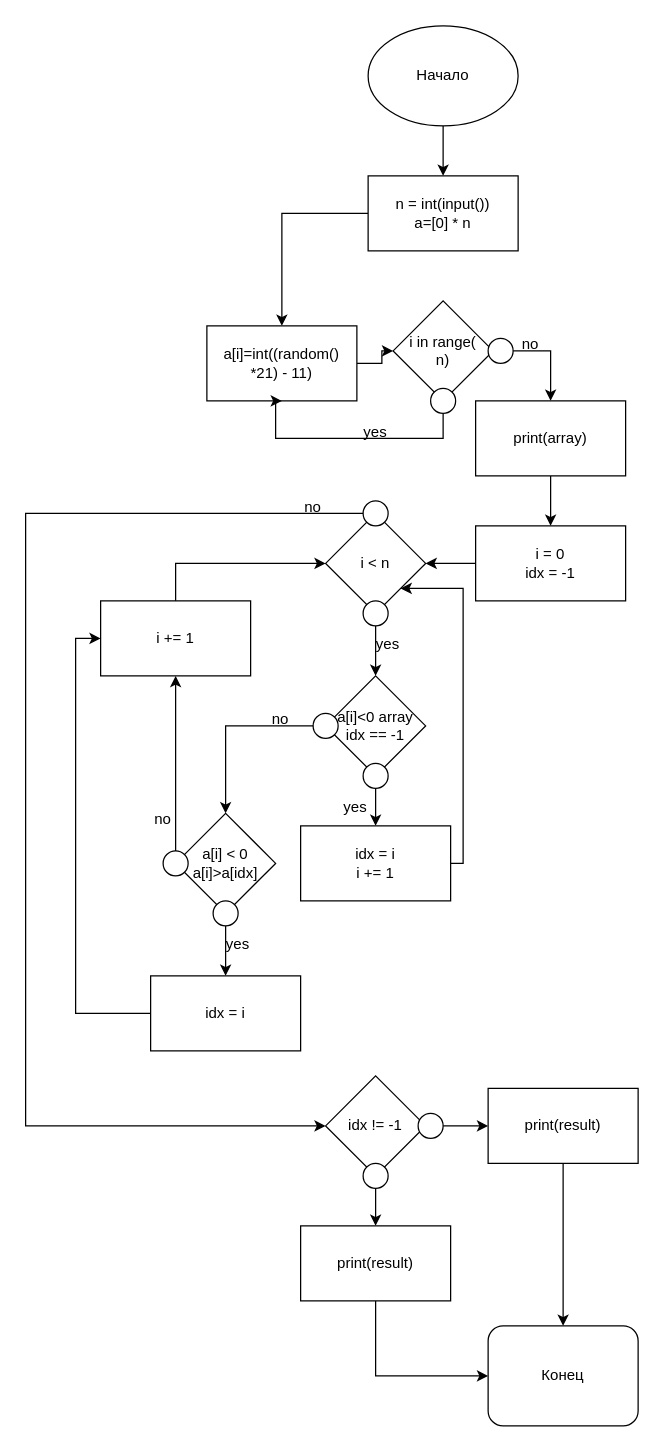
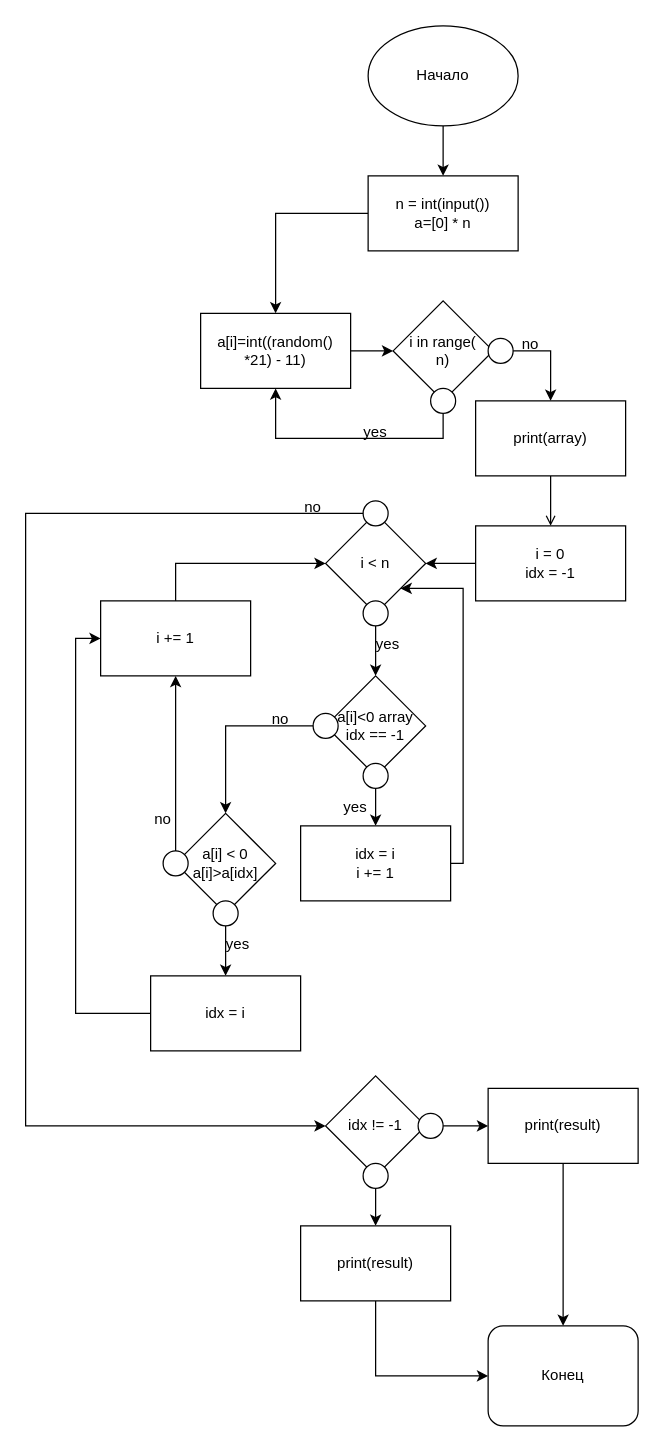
  <mxCell id="0" />
  <mxCell id="1" parent="0" />
  <mxCell id="2" value="" style="edgeStyle=orthogonalEdgeStyle;rounded=0;orthogonalLoop=1;jettySize=auto;html=1;" edge="1" parent="1" source="3" target="5"><mxGeometry relative="1" as="geometry" /></mxCell>
  <mxCell id="3" value="Начало" style="ellipse;whiteSpace=wrap;html=1;" vertex="1" parent="1"><mxGeometry x="294" width="120" height="80" as="geometry" y="20" /></mxCell>
  <mxCell id="4" value="" style="edgeStyle=orthogonalEdgeStyle;rounded=0;orthogonalLoop=1;jettySize=auto;html=1;" edge="1" parent="1" source="5" target="8"><mxGeometry relative="1" as="geometry" /></mxCell>
  <mxCell id="5" value="n = int(input())&lt;br&gt;a=[0] * n" style="rounded=0;whiteSpace=wrap;html=1;" vertex="1" parent="1"><mxGeometry x="294" y="140" width="120" height="60" as="geometry" /></mxCell>
  <mxCell id="6" value="i in range(&lt;br&gt;n)" style="rhombus;whiteSpace=wrap;html=1;" vertex="1" parent="1"><mxGeometry x="314" y="240" width="80" height="80" as="geometry" /></mxCell>
  <mxCell id="7" value="" style="edgeStyle=orthogonalEdgeStyle;rounded=0;orthogonalLoop=1;jettySize=auto;html=1;" edge="1" parent="1" source="8" target="6"><mxGeometry relative="1" as="geometry" /></mxCell>
- <mxCell id="8" value="a[i]=int((random()&lt;br&gt;*21) - 11)" style="rounded=0;whiteSpace=wrap;html=1;" vertex="1" parent="1"><mxGeometry x="165" y="260" width="120" height="60" as="geometry" /></mxCell>
+ <mxCell id="8" value="a[i]=int((random()&lt;br&gt;*21) - 11)" style="rounded=0;whiteSpace=wrap;html=1;" vertex="1" parent="1"><mxGeometry x="160" y="250" width="120" height="60" as="geometry" /></mxCell>
  <mxCell id="9" style="edgeStyle=orthogonalEdgeStyle;rounded=0;orthogonalLoop=1;jettySize=auto;html=1;entryX=0.5;entryY=1;entryDx=0;entryDy=0;exitX=0.5;exitY=1;exitDx=0;exitDy=0;" edge="1" parent="1" source="10" target="8"><mxGeometry relative="1" as="geometry"><Array as="points"><mxPoint x="354" y="350" /><mxPoint x="220" y="350" /></Array></mxGeometry></mxCell>
  <mxCell id="10" value="" style="ellipse;whiteSpace=wrap;html=1;aspect=fixed;" vertex="1" parent="1"><mxGeometry x="344" y="310" width="20" height="20" as="geometry" /></mxCell>
  <mxCell id="11" style="edgeStyle=orthogonalEdgeStyle;rounded=0;orthogonalLoop=1;jettySize=auto;html=1;entryX=0.5;entryY=0;entryDx=0;entryDy=0;exitX=1;exitY=0.5;exitDx=0;exitDy=0;" edge="1" parent="1" source="12" target="15"><mxGeometry relative="1" as="geometry" /></mxCell>
  <mxCell id="12" value="" style="ellipse;whiteSpace=wrap;html=1;aspect=fixed;" vertex="1" parent="1"><mxGeometry x="390" y="270" width="20" height="20" as="geometry" /></mxCell>
  <mxCell id="13" value="yes" style="text;html=1;strokeColor=none;fillColor=none;align=center;verticalAlign=middle;whiteSpace=wrap;rounded=0;" vertex="1" parent="1"><mxGeometry x="270" y="330" width="60" height="30" as="geometry" /></mxCell>
- <mxCell id="14" value="" style="edgeStyle=orthogonalEdgeStyle;rounded=0;orthogonalLoop=1;jettySize=auto;html=1;" edge="1" parent="1" source="15" target="18"><mxGeometry relative="1" as="geometry" /></mxCell>
+ <mxCell id="14" value="" style="edgeStyle=orthogonalEdgeStyle;rounded=0;orthogonalLoop=1;jettySize=auto;html=1;endArrow=open;" edge="1" parent="1" source="15" target="18"><mxGeometry relative="1" as="geometry" /></mxCell>
  <mxCell id="15" value="print(array)" style="rounded=0;whiteSpace=wrap;html=1;" vertex="1" parent="1"><mxGeometry x="380" y="320" width="120" height="60" as="geometry" /></mxCell>
  <mxCell id="16" value="no" style="text;html=1;strokeColor=none;fillColor=none;align=center;verticalAlign=middle;whiteSpace=wrap;rounded=0;" vertex="1" parent="1"><mxGeometry x="394" y="260" width="60" height="30" as="geometry" /></mxCell>
  <mxCell id="17" value="" style="edgeStyle=orthogonalEdgeStyle;rounded=0;orthogonalLoop=1;jettySize=auto;html=1;" edge="1" parent="1" source="18" target="19"><mxGeometry relative="1" as="geometry" /></mxCell>
  <mxCell id="18" value="i = 0&lt;br&gt;idx = -1" style="rounded=0;whiteSpace=wrap;html=1;" vertex="1" parent="1"><mxGeometry x="380" y="420" width="120" height="60" as="geometry" /></mxCell>
  <mxCell id="19" value="i &amp;lt; n" style="rhombus;whiteSpace=wrap;html=1;" vertex="1" parent="1"><mxGeometry x="260" y="410" width="80" height="80" as="geometry" /></mxCell>
  <mxCell id="20" value="a[i]&amp;lt;0 array&lt;br&gt;idx == -1" style="rhombus;whiteSpace=wrap;html=1;" vertex="1" parent="1"><mxGeometry x="260" y="540" width="80" height="80" as="geometry" /></mxCell>
  <mxCell id="21" value="" style="edgeStyle=orthogonalEdgeStyle;rounded=0;orthogonalLoop=1;jettySize=auto;html=1;" edge="1" parent="1" source="22" target="20"><mxGeometry relative="1" as="geometry" /></mxCell>
  <mxCell id="22" value="" style="ellipse;whiteSpace=wrap;html=1;aspect=fixed;" vertex="1" parent="1"><mxGeometry x="290" y="480" width="20" height="20" as="geometry" /></mxCell>
  <mxCell id="23" value="yes" style="text;html=1;strokeColor=none;fillColor=none;align=center;verticalAlign=middle;whiteSpace=wrap;rounded=0;" vertex="1" parent="1"><mxGeometry x="280" y="500" width="60" height="30" as="geometry" /></mxCell>
  <mxCell id="24" value="" style="edgeStyle=orthogonalEdgeStyle;rounded=0;orthogonalLoop=1;jettySize=auto;html=1;" edge="1" parent="1" source="25" target="29"><mxGeometry relative="1" as="geometry" /></mxCell>
  <mxCell id="25" value="" style="ellipse;whiteSpace=wrap;html=1;aspect=fixed;" vertex="1" parent="1"><mxGeometry x="290" y="610" width="20" height="20" as="geometry" /></mxCell>
  <mxCell id="26" style="edgeStyle=orthogonalEdgeStyle;rounded=0;orthogonalLoop=1;jettySize=auto;html=1;entryX=0.5;entryY=0;entryDx=0;entryDy=0;" edge="1" parent="1" source="27" target="31"><mxGeometry relative="1" as="geometry" /></mxCell>
  <mxCell id="27" value="" style="ellipse;whiteSpace=wrap;html=1;aspect=fixed;" vertex="1" parent="1"><mxGeometry x="250" y="570" width="20" height="20" as="geometry" /></mxCell>
  <mxCell id="28" style="edgeStyle=orthogonalEdgeStyle;rounded=0;orthogonalLoop=1;jettySize=auto;html=1;entryX=1;entryY=1;entryDx=0;entryDy=0;exitX=1;exitY=0.5;exitDx=0;exitDy=0;" edge="1" parent="1" source="29" target="19"><mxGeometry relative="1" as="geometry"><Array as="points"><mxPoint x="370" y="690" /><mxPoint x="370" y="470" /></Array></mxGeometry></mxCell>
  <mxCell id="29" value="idx = i&lt;br&gt;i += 1" style="rounded=0;whiteSpace=wrap;html=1;" vertex="1" parent="1"><mxGeometry x="240" y="660" width="120" height="60" as="geometry" /></mxCell>
  <mxCell id="30" value="yes" style="text;html=1;strokeColor=none;fillColor=none;align=center;verticalAlign=middle;whiteSpace=wrap;rounded=0;" vertex="1" parent="1"><mxGeometry x="254" y="630" width="60" height="30" as="geometry" /></mxCell>
  <mxCell id="31" value="a[i] &amp;lt; 0&lt;br&gt;a[i]&amp;gt;a[idx]" style="rhombus;whiteSpace=wrap;html=1;" vertex="1" parent="1"><mxGeometry x="140" y="650" width="80" height="80" as="geometry" /></mxCell>
  <mxCell id="32" value="no" style="text;html=1;strokeColor=none;fillColor=none;align=center;verticalAlign=middle;whiteSpace=wrap;rounded=0;" vertex="1" parent="1"><mxGeometry x="194" y="560" width="60" height="30" as="geometry" /></mxCell>
  <mxCell id="33" value="" style="edgeStyle=orthogonalEdgeStyle;rounded=0;orthogonalLoop=1;jettySize=auto;html=1;" edge="1" parent="1" source="34" target="43"><mxGeometry relative="1" as="geometry" /></mxCell>
  <mxCell id="34" value="" style="ellipse;whiteSpace=wrap;html=1;aspect=fixed;" vertex="1" parent="1"><mxGeometry x="170" y="720" width="20" height="20" as="geometry" /></mxCell>
  <mxCell id="35" style="edgeStyle=orthogonalEdgeStyle;rounded=0;orthogonalLoop=1;jettySize=auto;html=1;entryX=0.5;entryY=1;entryDx=0;entryDy=0;" edge="1" parent="1" source="36" target="41"><mxGeometry relative="1" as="geometry" /></mxCell>
  <mxCell id="36" value="" style="ellipse;whiteSpace=wrap;html=1;aspect=fixed;" vertex="1" parent="1"><mxGeometry x="130" y="680" width="20" height="20" as="geometry" /></mxCell>
  <mxCell id="37" style="edgeStyle=orthogonalEdgeStyle;rounded=0;orthogonalLoop=1;jettySize=auto;html=1;entryX=0;entryY=0.5;entryDx=0;entryDy=0;" edge="1" parent="1" source="38" target="45"><mxGeometry relative="1" as="geometry"><Array as="points"><mxPoint x="20" y="410" /><mxPoint x="20" y="900" /></Array></mxGeometry></mxCell>
  <mxCell id="38" value="" style="ellipse;whiteSpace=wrap;html=1;aspect=fixed;" vertex="1" parent="1"><mxGeometry x="290" y="400" width="20" height="20" as="geometry" /></mxCell>
  <mxCell id="39" value="no" style="text;html=1;strokeColor=none;fillColor=none;align=center;verticalAlign=middle;whiteSpace=wrap;rounded=0;" vertex="1" parent="1"><mxGeometry x="100" y="640" width="60" height="30" as="geometry" /></mxCell>
  <mxCell id="40" style="edgeStyle=orthogonalEdgeStyle;rounded=0;orthogonalLoop=1;jettySize=auto;html=1;entryX=0;entryY=0.5;entryDx=0;entryDy=0;exitX=0.5;exitY=0;exitDx=0;exitDy=0;" edge="1" parent="1" source="41" target="19"><mxGeometry relative="1" as="geometry"><mxPoint x="250" y="450" as="targetPoint" /><Array as="points"><mxPoint x="140" y="450" /></Array></mxGeometry></mxCell>
  <mxCell id="41" value="i += 1" style="rounded=0;whiteSpace=wrap;html=1;" vertex="1" parent="1"><mxGeometry x="80" y="480" width="120" height="60" as="geometry" /></mxCell>
  <mxCell id="42" style="edgeStyle=orthogonalEdgeStyle;rounded=0;orthogonalLoop=1;jettySize=auto;html=1;entryX=0;entryY=0.5;entryDx=0;entryDy=0;" edge="1" parent="1" source="43" target="41"><mxGeometry relative="1" as="geometry"><Array as="points"><mxPoint x="60" y="810" /><mxPoint x="60" y="510" /></Array></mxGeometry></mxCell>
  <mxCell id="43" value="idx = i" style="rounded=0;whiteSpace=wrap;html=1;" vertex="1" parent="1"><mxGeometry x="120" y="780" width="120" height="60" as="geometry" /></mxCell>
  <mxCell id="44" value="yes" style="text;html=1;strokeColor=none;fillColor=none;align=center;verticalAlign=middle;whiteSpace=wrap;rounded=0;" vertex="1" parent="1"><mxGeometry x="160" y="740" width="60" height="30" as="geometry" /></mxCell>
  <mxCell id="45" value="idx != -1" style="rhombus;whiteSpace=wrap;html=1;" vertex="1" parent="1"><mxGeometry x="260" y="860" width="80" height="80" as="geometry" /></mxCell>
  <mxCell id="46" value="no" style="text;html=1;strokeColor=none;fillColor=none;align=center;verticalAlign=middle;whiteSpace=wrap;rounded=0;" vertex="1" parent="1"><mxGeometry x="220" y="390" width="60" height="30" as="geometry" /></mxCell>
  <mxCell id="47" value="" style="edgeStyle=orthogonalEdgeStyle;rounded=0;orthogonalLoop=1;jettySize=auto;html=1;" edge="1" parent="1" source="48" target="54"><mxGeometry relative="1" as="geometry" /></mxCell>
  <mxCell id="48" value="" style="ellipse;whiteSpace=wrap;html=1;aspect=fixed;" vertex="1" parent="1"><mxGeometry x="290" y="930" width="20" height="20" as="geometry" /></mxCell>
  <mxCell id="49" value="" style="edgeStyle=orthogonalEdgeStyle;rounded=0;orthogonalLoop=1;jettySize=auto;html=1;" edge="1" parent="1" source="50" target="52"><mxGeometry relative="1" as="geometry" /></mxCell>
  <mxCell id="50" value="" style="ellipse;whiteSpace=wrap;html=1;aspect=fixed;" vertex="1" parent="1"><mxGeometry x="334" y="890" width="20" height="20" as="geometry" /></mxCell>
  <mxCell id="51" style="edgeStyle=orthogonalEdgeStyle;rounded=0;orthogonalLoop=1;jettySize=auto;html=1;entryX=0.5;entryY=0;entryDx=0;entryDy=0;" edge="1" parent="1" source="52" target="55"><mxGeometry relative="1" as="geometry" /></mxCell>
  <mxCell id="52" value="print(result)" style="rounded=0;whiteSpace=wrap;html=1;" vertex="1" parent="1"><mxGeometry x="390" y="870" width="120" height="60" as="geometry" /></mxCell>
  <mxCell id="53" style="edgeStyle=orthogonalEdgeStyle;rounded=0;orthogonalLoop=1;jettySize=auto;html=1;entryX=0;entryY=0.5;entryDx=0;entryDy=0;exitX=0.5;exitY=1;exitDx=0;exitDy=0;" edge="1" parent="1" source="54" target="55"><mxGeometry relative="1" as="geometry" /></mxCell>
  <mxCell id="54" value="print(result)" style="rounded=0;whiteSpace=wrap;html=1;" vertex="1" parent="1"><mxGeometry x="240" y="980" width="120" height="60" as="geometry" /></mxCell>
  <mxCell id="55" value="Конец" style="whiteSpace=wrap;html=1;rounded=1;" vertex="1" parent="1"><mxGeometry x="390" y="1060" width="120" height="80" as="geometry" /></mxCell>
